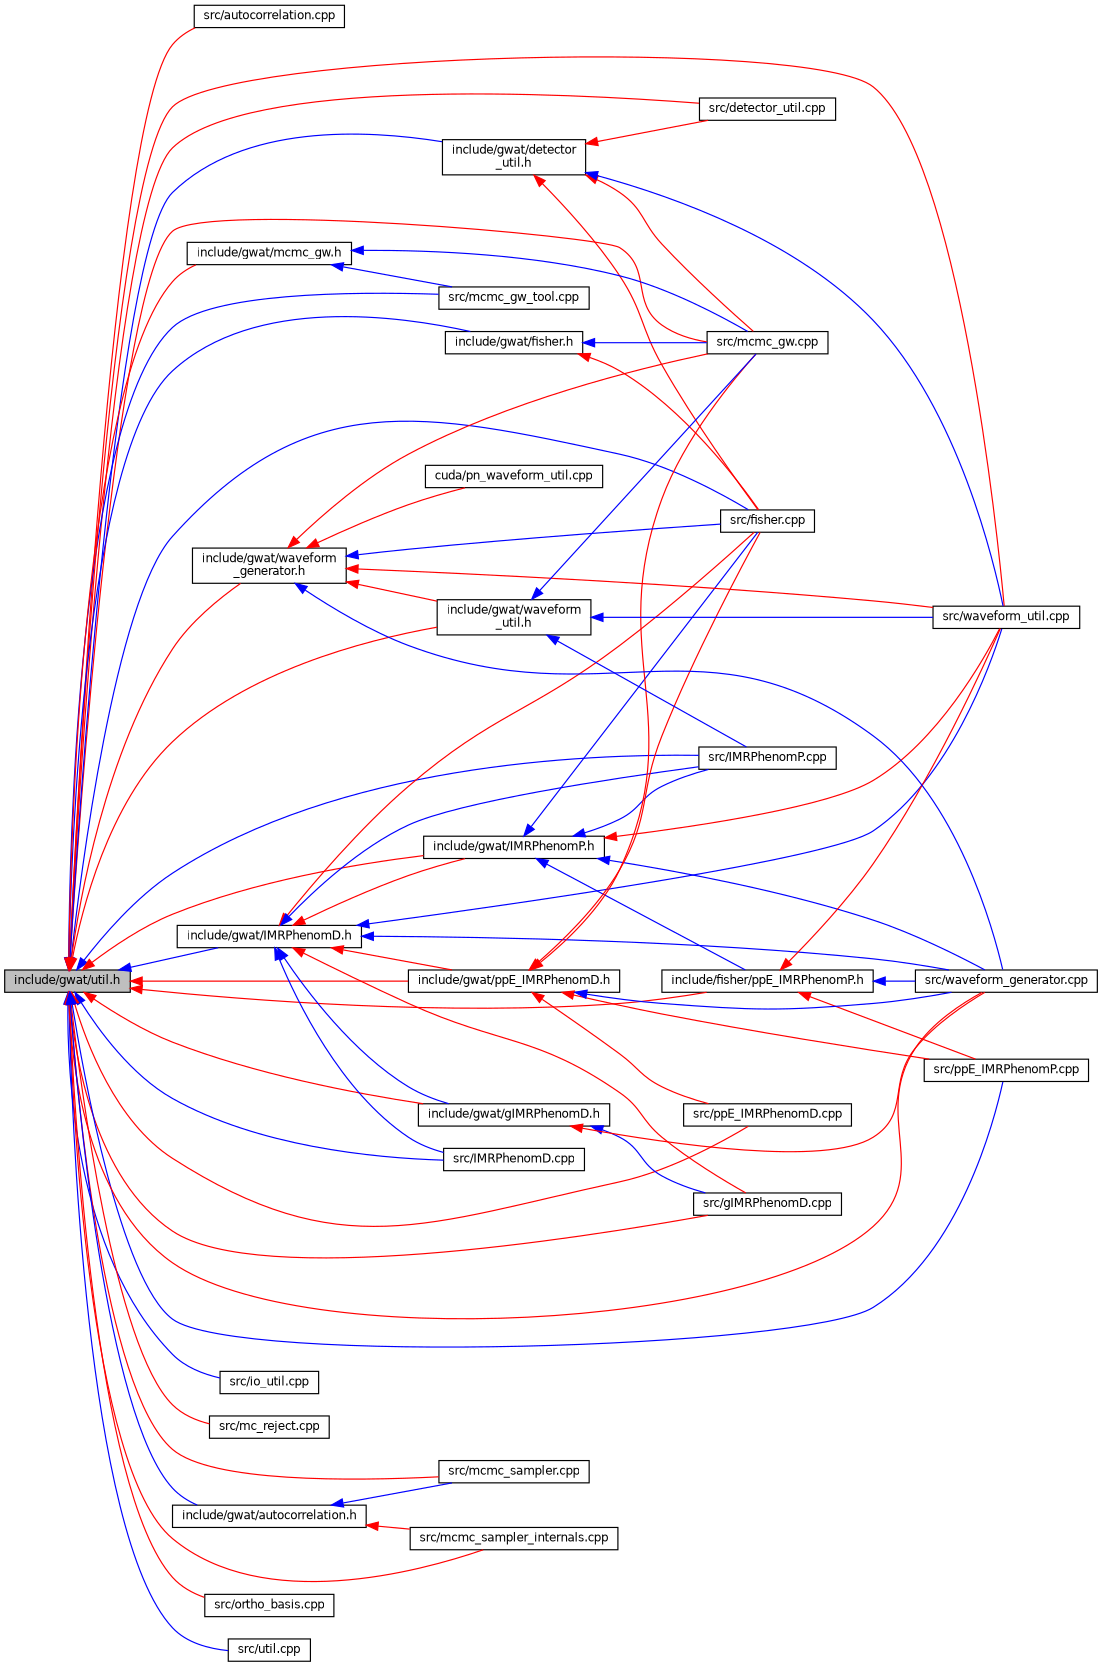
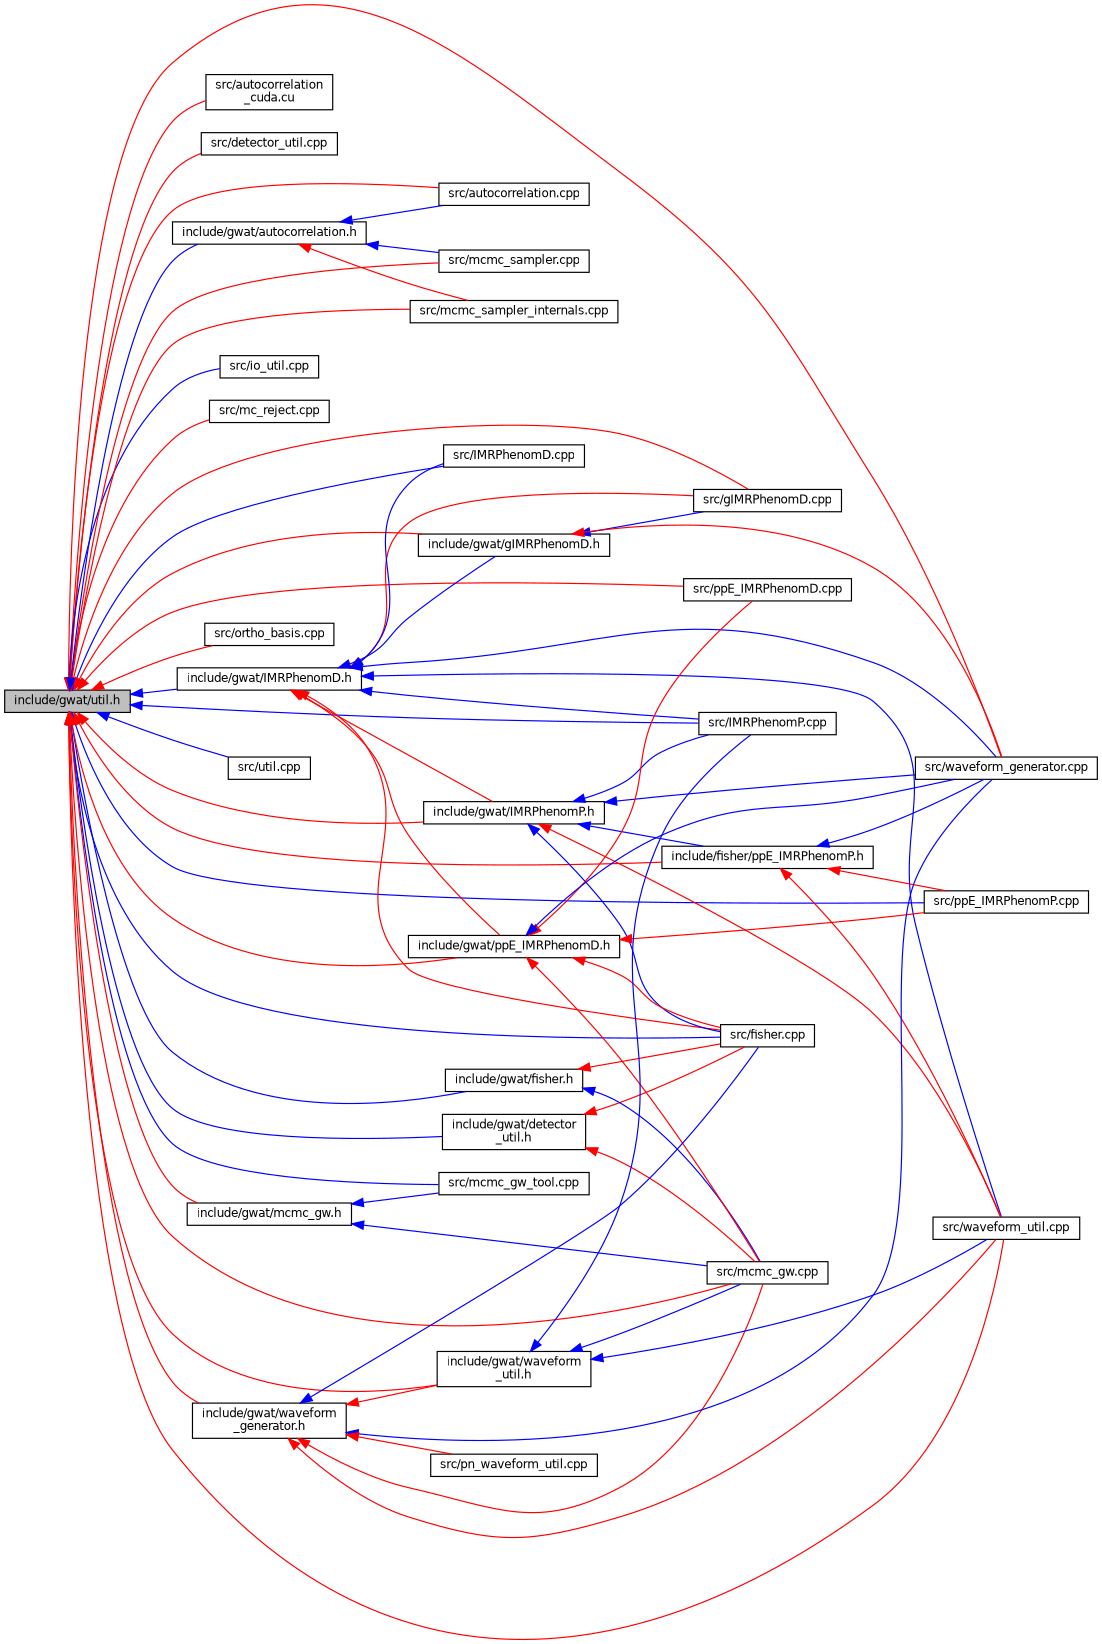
  digraph {
    rankdir=LR
    node [color=black fillcolor=white fontname=Helvetica fontsize=10 shape=record style=filled]
    edge [color=red dir=back fontname=Helvetica fontsize=10 labelfontname=Helvetica labelfontsize=10 style=solid]
    n1 [fillcolor=grey75 fontcolor=black height=0.2 label="include/gwat/util.h" width=0.4]
    n2 [height=0.2 label="src/autocorrelation.cpp" width=0.4]
+   n3 [height=0.2 label="src/autocorrelation\l_cuda.cu" width=0.4]
    n4 [height=0.2 label="src/detector_util.cpp" width=0.4]
    n5 [height=0.2 label="src/fisher.cpp" width=0.4]
    n6 [height=0.2 label="src/gIMRPhenomD.cpp" width=0.4]
    n7 [height=0.2 label="src/IMRPhenomD.cpp" width=0.4]
    n8 [height=0.2 label="src/IMRPhenomP.cpp" width=0.4]
    n9 [height=0.2 label="src/io_util.cpp" width=0.4]
    n10 [height=0.2 label="src/mc_reject.cpp" width=0.4]
    n11 [height=0.2 label="src/mcmc_gw.cpp" width=0.4]
    n12 [height=0.2 label="src/mcmc_gw_tool.cpp" width=0.4]
    n13 [height=0.2 label="src/mcmc_sampler.cpp" width=0.4]
    n14 [height=0.2 label="src/mcmc_sampler_internals.cpp" width=0.4]
    n15 [height=0.2 label="src/ortho_basis.cpp" width=0.4]
    n16 [height=0.2 label="src/ppE_IMRPhenomD.cpp" width=0.4]
    n17 [height=0.2 label="src/ppE_IMRPhenomP.cpp" width=0.4]
    n18 [height=0.2 label="src/util.cpp" width=0.4]
    n19 [height=0.2 label="src/waveform_generator.cpp" width=0.4]
    n20 [height=0.2 label="src/waveform_util.cpp" width=0.4]
    n21 [height=0.2 label="include/gwat/autocorrelation.h" width=0.4]
    n22 [height=0.2 label="include/gwat/detector\l_util.h" width=0.4]
    n23 [height=0.2 label="include/gwat/fisher.h" width=0.4]
    n24 [height=0.2 label="include/gwat/IMRPhenomD.h" width=0.4]
    n25 [height=0.2 label="include/gwat/gIMRPhenomD.h" width=0.4]
    n26 [height=0.2 label="include/gwat/IMRPhenomP.h" width=0.4]
    n27 [height=0.2 label="include/fisher/ppE_IMRPhenomP.h" width=0.4]
    n28 [height=0.2 label="include/gwat/ppE_IMRPhenomD.h" width=0.4]
    n29 [height=0.2 label="include/gwat/mcmc_gw.h" width=0.4]
    n30 [height=0.2 label="include/gwat/waveform\l_generator.h" width=0.4]
    n31 [height=0.2 label="include/gwat/waveform\l_util.h" width=0.4]
-   n32 [height=0.2 label="cuda/pn_waveform_util.cpp" width=0.4]
+   n32 [height=0.2 label="src/pn_waveform_util.cpp" width=0.4]
    n1 -> n2
+   n1 -> n3
    n1 -> n4
    n1 -> n5 [color=blue]
    n1 -> n6
    n1 -> n7 [color=blue]
    n1 -> n8 [color=blue]
    n1 -> n9 [color=blue]
    n1 -> n10
    n1 -> n11
    n1 -> n12 [color=blue]
    n1 -> n13
    n1 -> n14
    n1 -> n15
    n1 -> n16
    n1 -> n17 [color=blue]
    n1 -> n18 [color=blue]
    n1 -> n19
    n1 -> n20
    n1 -> n21 [color=blue]
    n1 -> n22 [color=blue]
    n1 -> n23 [color=blue]
    n1 -> n24 [color=blue]
    n1 -> n25
    n1 -> n26
    n1 -> n27
    n1 -> n28
    n1 -> n29
    n1 -> n30
    n1 -> n31
+   n21 -> n2 [color=blue]
    n21 -> n13 [color=blue]
    n21 -> n14
-   n22 -> n4
    n22 -> n5
    n22 -> n11
-   n22 -> n20 [color=blue]
    n23 -> n5
    n23 -> n11 [color=blue]
    n24 -> n5
    n24 -> n6
    n24 -> n7 [color=blue]
    n24 -> n8 [color=blue]
    n24 -> n19 [color=blue]
    n24 -> n20 [color=blue]
    n24 -> n25 [color=blue]
    n24 -> n26
    n24 -> n28
    n25 -> n6 [color=blue]
    n25 -> n19
    n26 -> n5 [color=blue]
    n26 -> n8 [color=blue]
    n26 -> n19 [color=blue]
    n26 -> n20
    n26 -> n27 [color=blue]
    n27 -> n17
    n27 -> n19 [color=blue]
    n27 -> n20
    n28 -> n5
    n28 -> n11
    n28 -> n16
    n28 -> n17
    n28 -> n19 [color=blue]
    n29 -> n11 [color=blue]
    n29 -> n12 [color=blue]
    n30 -> n5 [color=blue]
    n30 -> n11
    n30 -> n19 [color=blue]
    n30 -> n20
    n30 -> n31
    n30 -> n32
    n31 -> n8 [color=blue]
    n31 -> n11 [color=blue]
    n31 -> n20 [color=blue]
  }
